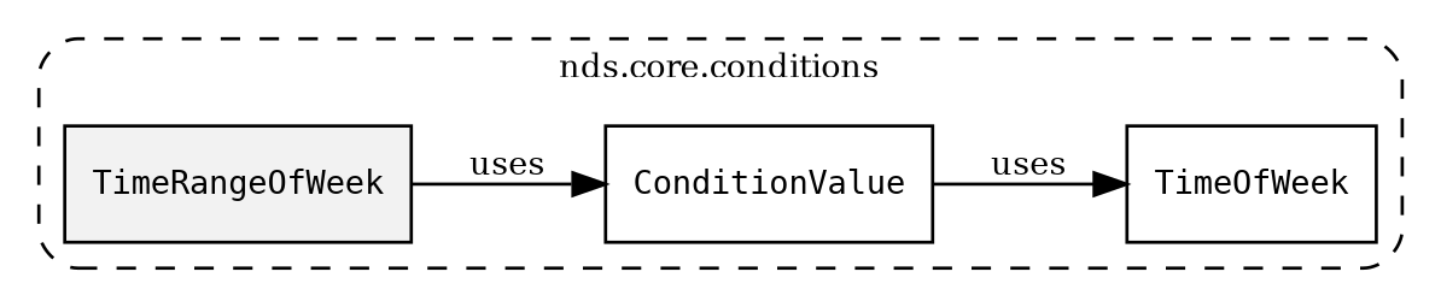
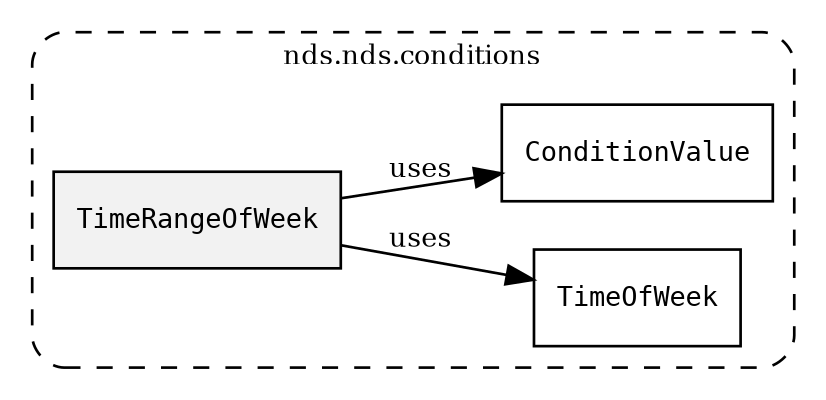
  digraph {
    fontsize=10
    rankdir=LR
    node [fontsize=10 shape=box]
    edge [fontsize=10]
    n1 [fillcolor="#0000000D" label=<<font face="monospace"><table align="center" border="0" cellspacing="0" cellpadding="0"><tr><td href="../../../content/packages/nds.core.conditions.html#Structure-TimeRangeOfWeek" title="Structure defined in nds.core.conditions">TimeRangeOfWeek</td></tr></table></font>> style=filled]
    n2 [label=<<font face="monospace"><table align="center" border="0" cellspacing="0" cellpadding="0"><tr><td href="../../../content/packages/nds.core.conditions.html#Subtype-TimeOfWeek" title="Subtype defined in nds.core.conditions">TimeOfWeek</td></tr></table></font>>]
    n3 [label=<<font face="monospace"><table align="center" border="0" cellspacing="0" cellpadding="0"><tr><td href="../../../content/packages/nds.core.conditions.html#Choice-ConditionValue" title="Choice defined in nds.core.conditions">ConditionValue</td></tr></table></font>>]
    subgraph cluster_1 {
-     label="nds.core.conditions"
+     label="nds.nds.conditions"
      style="dashed, rounded"
      n1
      n2
      n3
    }
-   n3 -> n2 [label=uses]
+   n1 -> n2 [label=uses]
    n1 -> n3 [label=uses]
  }
